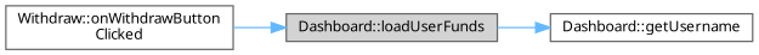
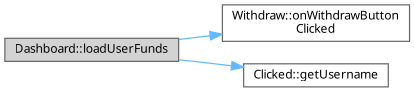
  digraph {
    fontname="Noto Sans"
    rankdir=LR
    node [color=grey40 fillcolor=white fontname="Noto Sans" fontsize=10 shape=box style=filled]
    edge [color=steelblue1 fontname="Noto Sans" fontsize=10 labelfontname=Helvetica labelfontsize=10 style=solid]
    n1 [color=gray40 fontcolor=black height=0.2 label="Withdraw::onWithdrawButton\lClicked" width=0.4]
    n2 [fillcolor=lightgrey height=0.2 label="Dashboard::loadUserFunds" width=0.4]
-   n3 [height=0.2 label="Dashboard::getUsername" width=0.4]
-   n1 -> n2
+   n3 [height=0.2 label="Clicked::getUsername" width=0.4]
+   n2 -> n1
    n2 -> n3
  }
